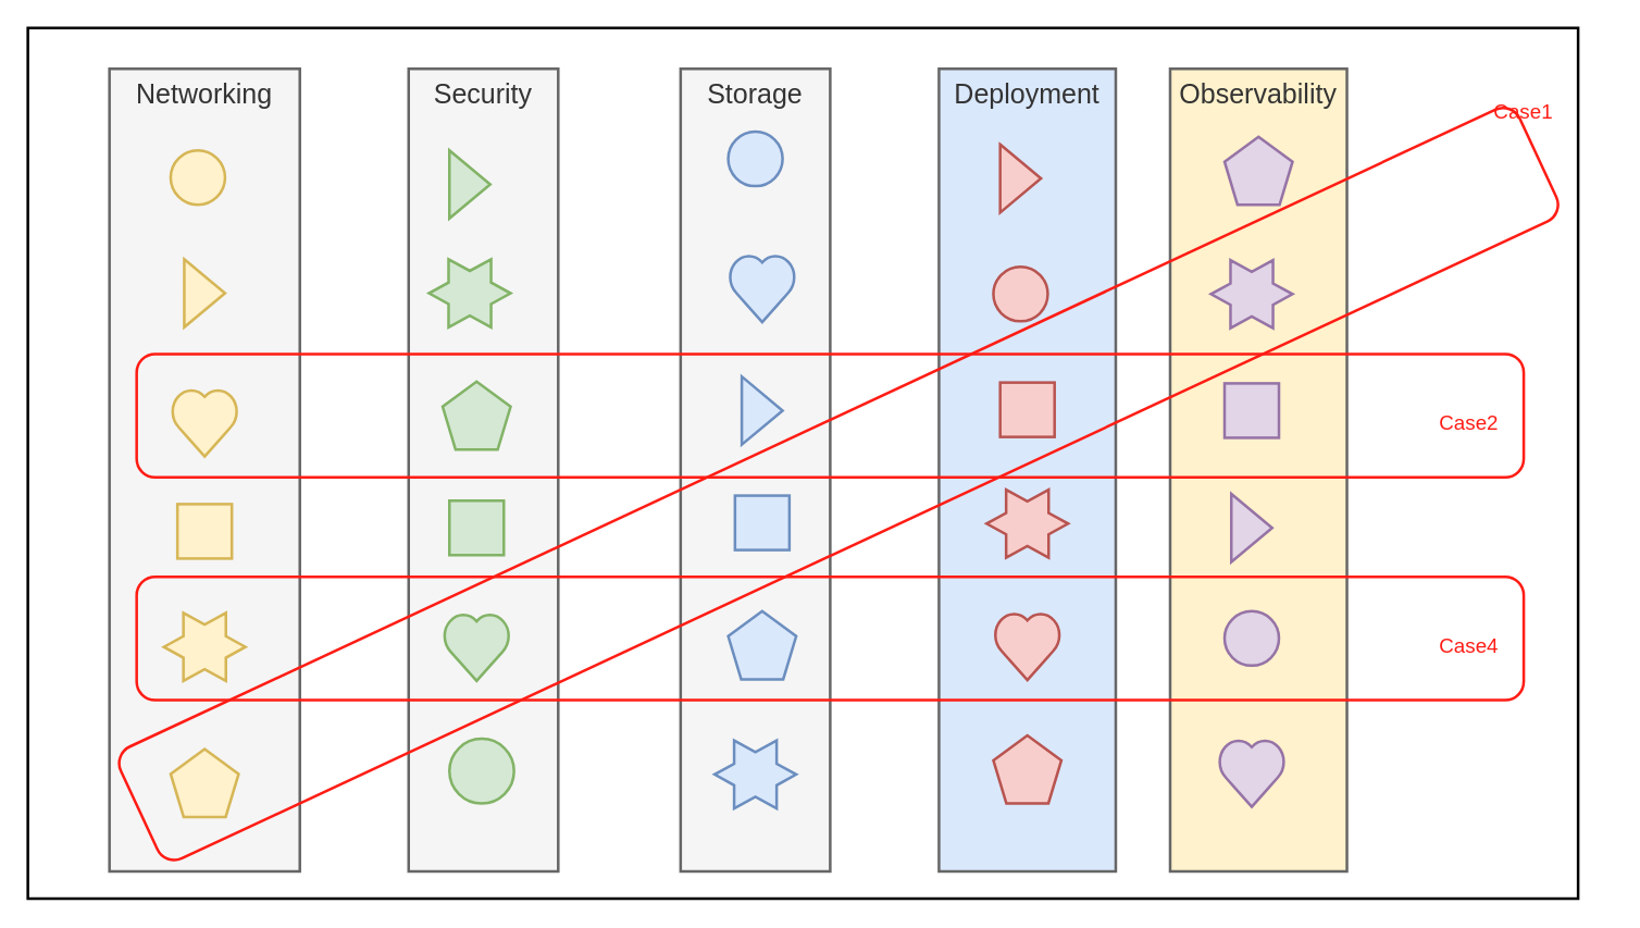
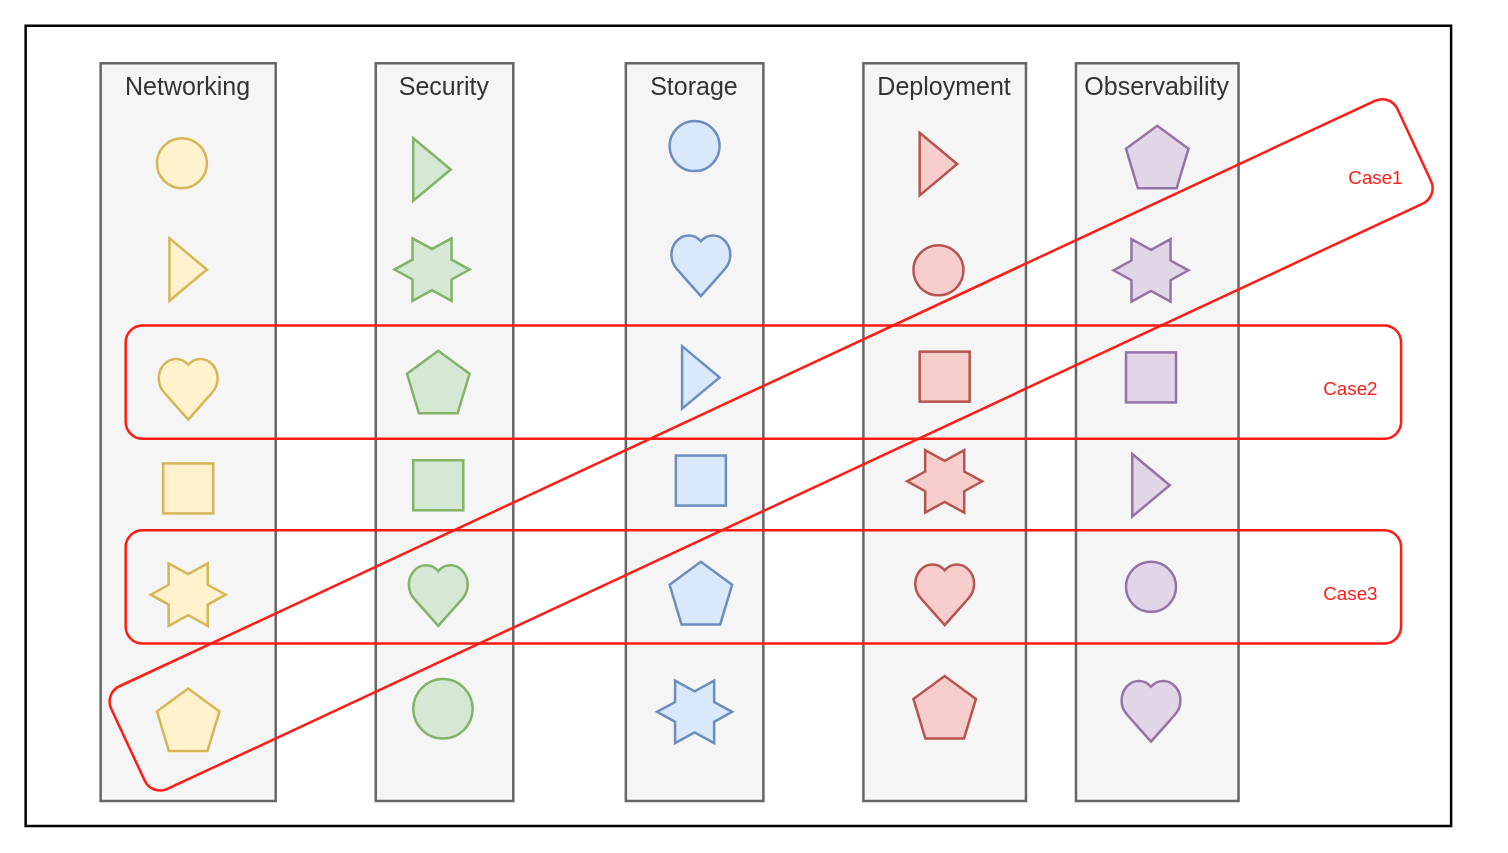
  <mxCell id="0" />
  <mxCell id="1" parent="0" />
  <mxCell id="2" value="" style="rounded=0;whiteSpace=wrap;html=1;fontSize=40;strokeWidth=2;" parent="1" vertex="1"><mxGeometry x="20" y="20" width="1140" height="640" as="geometry" /></mxCell>
  <mxCell id="3" value="Networking" style="rounded=0;whiteSpace=wrap;html=1;verticalAlign=top;strokeWidth=2;fontSize=20;fillColor=#f5f5f5;fontColor=#333333;strokeColor=#666666;" parent="1" vertex="1"><mxGeometry x="80" y="50" width="140" height="590" as="geometry" /></mxCell>
  <mxCell id="4" value="Security" style="rounded=0;whiteSpace=wrap;html=1;verticalAlign=top;strokeWidth=2;fontSize=20;fillColor=#f5f5f5;fontColor=#333333;strokeColor=#666666;" parent="1" vertex="1"><mxGeometry x="300" y="50" width="110" height="590" as="geometry" /></mxCell>
  <mxCell id="5" value="Storage" style="rounded=0;whiteSpace=wrap;html=1;verticalAlign=top;strokeWidth=2;fontSize=20;fillColor=#f5f5f5;fontColor=#333333;strokeColor=#666666;" parent="1" vertex="1"><mxGeometry x="500" y="50" width="110" height="590" as="geometry" /></mxCell>
- <mxCell id="6" value="Deployment" style="rounded=0;whiteSpace=wrap;html=1;verticalAlign=top;strokeWidth=2;fontSize=20;fillColor=#dae8fc;fontColor=#333333;strokeColor=#666666;" parent="1" vertex="1"><mxGeometry x="690" y="50" width="130" height="590" as="geometry" /></mxCell>
+ <mxCell id="6" value="Deployment" style="rounded=0;whiteSpace=wrap;html=1;verticalAlign=top;strokeWidth=2;fontSize=20;fillColor=#f5f5f5;fontColor=#333333;strokeColor=#666666;" parent="1" vertex="1"><mxGeometry x="690" y="50" width="130" height="590" as="geometry" /></mxCell>
  <mxCell id="7" value="" style="ellipse;whiteSpace=wrap;html=1;aspect=fixed;fontSize=40;strokeWidth=2;fillColor=#fff2cc;strokeColor=#d6b656;" parent="1" vertex="1"><mxGeometry x="125" y="110" width="40" height="40" as="geometry" /></mxCell>
  <mxCell id="8" value="" style="ellipse;whiteSpace=wrap;html=1;aspect=fixed;fontSize=40;strokeWidth=2;fillColor=#d5e8d4;strokeColor=#82b366;" parent="1" vertex="1"><mxGeometry x="330" y="542.5" width="47.5" height="47.5" as="geometry" /></mxCell>
  <mxCell id="9" value="" style="ellipse;whiteSpace=wrap;html=1;aspect=fixed;fontSize=40;strokeWidth=2;fillColor=#dae8fc;strokeColor=#6c8ebf;" parent="1" vertex="1"><mxGeometry x="535" y="96.25" width="40" height="40" as="geometry" /></mxCell>
  <mxCell id="10" value="" style="ellipse;whiteSpace=wrap;html=1;aspect=fixed;fontSize=40;strokeWidth=2;fillColor=#f8cecc;strokeColor=#b85450;" parent="1" vertex="1"><mxGeometry x="730" y="195.63" width="40" height="40" as="geometry" /></mxCell>
  <mxCell id="11" value="" style="triangle;whiteSpace=wrap;html=1;fontSize=40;strokeWidth=2;fillColor=#fff2cc;strokeColor=#d6b656;" parent="1" vertex="1"><mxGeometry x="135" y="190" width="30" height="50" as="geometry" /></mxCell>
  <mxCell id="12" value="" style="triangle;whiteSpace=wrap;html=1;fontSize=40;strokeWidth=2;fillColor=#d5e8d4;strokeColor=#82b366;" parent="1" vertex="1"><mxGeometry x="330" y="110" width="30" height="50" as="geometry" /></mxCell>
  <mxCell id="13" value="" style="triangle;whiteSpace=wrap;html=1;fontSize=40;strokeWidth=2;fillColor=#dae8fc;strokeColor=#6c8ebf;" parent="1" vertex="1"><mxGeometry x="545" y="276.25" width="30" height="50" as="geometry" /></mxCell>
  <mxCell id="14" value="" style="triangle;whiteSpace=wrap;html=1;fontSize=40;strokeWidth=2;fillColor=#f8cecc;strokeColor=#b85450;" parent="1" vertex="1"><mxGeometry x="735" y="105.63" width="30" height="50" as="geometry" /></mxCell>
  <mxCell id="15" value="" style="whiteSpace=wrap;html=1;aspect=fixed;fontSize=40;strokeWidth=2;fillColor=#fff2cc;strokeColor=#d6b656;" parent="1" vertex="1"><mxGeometry x="130" y="370" width="40" height="40" as="geometry" /></mxCell>
  <mxCell id="16" value="" style="whiteSpace=wrap;html=1;aspect=fixed;fontSize=40;strokeWidth=2;fillColor=#d5e8d4;strokeColor=#82b366;" parent="1" vertex="1"><mxGeometry x="330" y="367.5" width="40" height="40" as="geometry" /></mxCell>
  <mxCell id="17" value="" style="whiteSpace=wrap;html=1;aspect=fixed;fontSize=40;strokeWidth=2;fillColor=#dae8fc;strokeColor=#6c8ebf;" parent="1" vertex="1"><mxGeometry x="540" y="363.75" width="40" height="40" as="geometry" /></mxCell>
  <mxCell id="18" value="" style="whiteSpace=wrap;html=1;aspect=fixed;fontSize=40;strokeWidth=2;fillColor=#f8cecc;strokeColor=#b85450;" parent="1" vertex="1"><mxGeometry x="735" y="280.63" width="40" height="40" as="geometry" /></mxCell>
  <mxCell id="19" value="" style="verticalLabelPosition=bottom;verticalAlign=top;html=1;shape=mxgraph.basic.6_point_star;fontSize=40;strokeWidth=2;fillColor=#fff2cc;strokeColor=#d6b656;" parent="1" vertex="1"><mxGeometry x="120" y="450" width="60" height="50" as="geometry" /></mxCell>
  <mxCell id="20" value="" style="verticalLabelPosition=bottom;verticalAlign=top;html=1;shape=mxgraph.basic.6_point_star;fontSize=40;strokeWidth=2;fillColor=#d5e8d4;strokeColor=#82b366;" parent="1" vertex="1"><mxGeometry x="315" y="190" width="60" height="50" as="geometry" /></mxCell>
  <mxCell id="21" value="" style="verticalLabelPosition=bottom;verticalAlign=top;html=1;shape=mxgraph.basic.6_point_star;fontSize=40;strokeWidth=2;fillColor=#dae8fc;strokeColor=#6c8ebf;" parent="1" vertex="1"><mxGeometry x="525" y="543.75" width="60" height="50" as="geometry" /></mxCell>
  <mxCell id="22" value="" style="verticalLabelPosition=bottom;verticalAlign=top;html=1;shape=mxgraph.basic.6_point_star;fontSize=40;strokeWidth=2;fillColor=#f8cecc;strokeColor=#b85450;" parent="1" vertex="1"><mxGeometry x="725" y="359.38" width="60" height="50" as="geometry" /></mxCell>
  <mxCell id="23" value="" style="verticalLabelPosition=bottom;verticalAlign=top;html=1;shape=mxgraph.basic.heart;fontSize=40;strokeWidth=2;fillColor=#d5e8d4;strokeColor=#82b366;" parent="1" vertex="1"><mxGeometry x="325" y="450" width="50" height="50" as="geometry" /></mxCell>
  <mxCell id="24" value="" style="verticalLabelPosition=bottom;verticalAlign=top;html=1;shape=mxgraph.basic.heart;fontSize=40;strokeWidth=2;fillColor=#fff2cc;strokeColor=#d6b656;" parent="1" vertex="1"><mxGeometry x="125" y="285" width="50" height="50" as="geometry" /></mxCell>
  <mxCell id="25" value="" style="verticalLabelPosition=bottom;verticalAlign=top;html=1;shape=mxgraph.basic.heart;fontSize=40;strokeWidth=2;fillColor=#dae8fc;strokeColor=#6c8ebf;" parent="1" vertex="1"><mxGeometry x="535" y="186.25" width="50" height="50" as="geometry" /></mxCell>
  <mxCell id="26" value="" style="verticalLabelPosition=bottom;verticalAlign=top;html=1;shape=mxgraph.basic.heart;fontSize=40;strokeWidth=2;fillColor=#f8cecc;strokeColor=#b85450;" parent="1" vertex="1"><mxGeometry x="730" y="449.38" width="50" height="50" as="geometry" /></mxCell>
  <mxCell id="27" value="" style="whiteSpace=wrap;html=1;shape=mxgraph.basic.pentagon;fontSize=40;strokeWidth=2;fillColor=#fff2cc;strokeColor=#d6b656;" parent="1" vertex="1"><mxGeometry x="125" y="550" width="50" height="50" as="geometry" /></mxCell>
  <mxCell id="28" value="" style="whiteSpace=wrap;html=1;shape=mxgraph.basic.pentagon;fontSize=40;strokeWidth=2;fillColor=#d5e8d4;strokeColor=#82b366;" parent="1" vertex="1"><mxGeometry x="325" y="280" width="50" height="50" as="geometry" /></mxCell>
  <mxCell id="29" value="" style="whiteSpace=wrap;html=1;shape=mxgraph.basic.pentagon;fontSize=40;strokeWidth=2;fillColor=#dae8fc;strokeColor=#6c8ebf;" parent="1" vertex="1"><mxGeometry x="535" y="448.75" width="50" height="50" as="geometry" /></mxCell>
  <mxCell id="30" value="" style="whiteSpace=wrap;html=1;shape=mxgraph.basic.pentagon;fontSize=40;strokeWidth=2;fillColor=#f8cecc;strokeColor=#b85450;" parent="1" vertex="1"><mxGeometry x="730" y="540" width="50" height="50" as="geometry" /></mxCell>
- <mxCell id="31" value="Observability" style="rounded=0;whiteSpace=wrap;html=1;verticalAlign=top;strokeWidth=2;fontSize=20;fillColor=#fff2cc;fontColor=#333333;strokeColor=#666666;" parent="1" vertex="1"><mxGeometry x="860" y="50" width="130" height="590" as="geometry" /></mxCell>
+ <mxCell id="31" value="Observability" style="rounded=0;whiteSpace=wrap;html=1;verticalAlign=top;strokeWidth=2;fontSize=20;fillColor=#f5f5f5;fontColor=#333333;strokeColor=#666666;" parent="1" vertex="1"><mxGeometry x="860" y="50" width="130" height="590" as="geometry" /></mxCell>
  <mxCell id="32" value="" style="whiteSpace=wrap;html=1;shape=mxgraph.basic.pentagon;fontSize=40;strokeWidth=2;fillColor=#e1d5e7;strokeColor=#9673a6;" parent="1" vertex="1"><mxGeometry x="900" y="100" width="50" height="50" as="geometry" /></mxCell>
  <mxCell id="33" value="" style="verticalLabelPosition=bottom;verticalAlign=top;html=1;shape=mxgraph.basic.6_point_star;fontSize=40;strokeWidth=2;fillColor=#e1d5e7;strokeColor=#9673a6;" parent="1" vertex="1"><mxGeometry x="890" y="190.63" width="60" height="50" as="geometry" /></mxCell>
  <mxCell id="34" value="" style="whiteSpace=wrap;html=1;aspect=fixed;fontSize=40;strokeWidth=2;fillColor=#e1d5e7;strokeColor=#9673a6;" parent="1" vertex="1"><mxGeometry x="900" y="281.25" width="40" height="40" as="geometry" /></mxCell>
  <mxCell id="35" value="" style="triangle;whiteSpace=wrap;html=1;fontSize=40;strokeWidth=2;fillColor=#e1d5e7;strokeColor=#9673a6;" parent="1" vertex="1"><mxGeometry x="905" y="362.5" width="30" height="50" as="geometry" /></mxCell>
  <mxCell id="36" value="" style="verticalLabelPosition=bottom;verticalAlign=top;html=1;shape=mxgraph.basic.heart;fontSize=40;strokeWidth=2;fillColor=#e1d5e7;strokeColor=#9673a6;" parent="1" vertex="1"><mxGeometry x="895" y="542.5" width="50" height="50" as="geometry" /></mxCell>
  <mxCell id="37" value="" style="ellipse;whiteSpace=wrap;html=1;aspect=fixed;fontSize=40;strokeWidth=2;fillColor=#e1d5e7;strokeColor=#9673a6;" parent="1" vertex="1"><mxGeometry x="900" y="448.75" width="40" height="40" as="geometry" /></mxCell>
  <mxCell id="38" value="" style="rounded=1;whiteSpace=wrap;html=1;fillColor=none;strokeWidth=2;strokeColor=#FF1C14;" vertex="1" parent="1"><mxGeometry x="100" y="259.68" width="1020" height="90.63" as="geometry" /></mxCell>
  <mxCell id="39" value="" style="rounded=1;whiteSpace=wrap;html=1;fillColor=none;strokeWidth=2;strokeColor=#FF1C14;" vertex="1" parent="1"><mxGeometry x="100" y="423.43" width="1020" height="90.63" as="geometry" /></mxCell>
  <mxCell id="40" value="" style="rounded=1;whiteSpace=wrap;html=1;fillColor=none;strokeWidth=2;strokeColor=#FF1C14;rotation=-25;" vertex="1" parent="1"><mxGeometry x="48.68" y="309.9" width="1135" height="90.63" as="geometry" /></mxCell>
- <mxCell id="41" value="&lt;font style=&quot;font-size: 15px&quot; color=&quot;#FF1C14&quot;&gt;Case1&lt;/font&gt;" style="text;html=1;strokeColor=none;fillColor=none;align=center;verticalAlign=middle;whiteSpace=wrap;rounded=0;" vertex="1" parent="1"><mxGeometry x="1090" y="65.63" width="60" height="30" as="geometry" /></mxCell>
+ <mxCell id="41" value="&lt;font style=&quot;font-size: 15px&quot; color=&quot;#FF1C14&quot;&gt;Case1&lt;/font&gt;" style="text;html=1;strokeColor=none;fillColor=none;align=center;verticalAlign=middle;whiteSpace=wrap;rounded=0;" vertex="1" parent="1"><mxGeometry x="1070" y="125.63" width="60" height="30" as="geometry" /></mxCell>
  <mxCell id="42" value="&lt;font style=&quot;font-size: 15px&quot; color=&quot;#FF1C14&quot;&gt;Case2&lt;/font&gt;" style="text;html=1;strokeColor=none;fillColor=none;align=center;verticalAlign=middle;whiteSpace=wrap;rounded=0;" vertex="1" parent="1"><mxGeometry x="1050" y="295" width="60" height="30" as="geometry" /></mxCell>
- <mxCell id="43" value="&lt;font style=&quot;font-size: 15px&quot; color=&quot;#FF1C14&quot;&gt;Case4&lt;/font&gt;" style="text;html=1;strokeColor=none;fillColor=none;align=center;verticalAlign=middle;whiteSpace=wrap;rounded=0;" vertex="1" parent="1"><mxGeometry x="1050" y="458.75" width="60" height="30" as="geometry" /></mxCell>
+ <mxCell id="43" value="&lt;font style=&quot;font-size: 15px&quot; color=&quot;#FF1C14&quot;&gt;Case3&lt;/font&gt;" style="text;html=1;strokeColor=none;fillColor=none;align=center;verticalAlign=middle;whiteSpace=wrap;rounded=0;" vertex="1" parent="1"><mxGeometry x="1050" y="458.75" width="60" height="30" as="geometry" /></mxCell>
